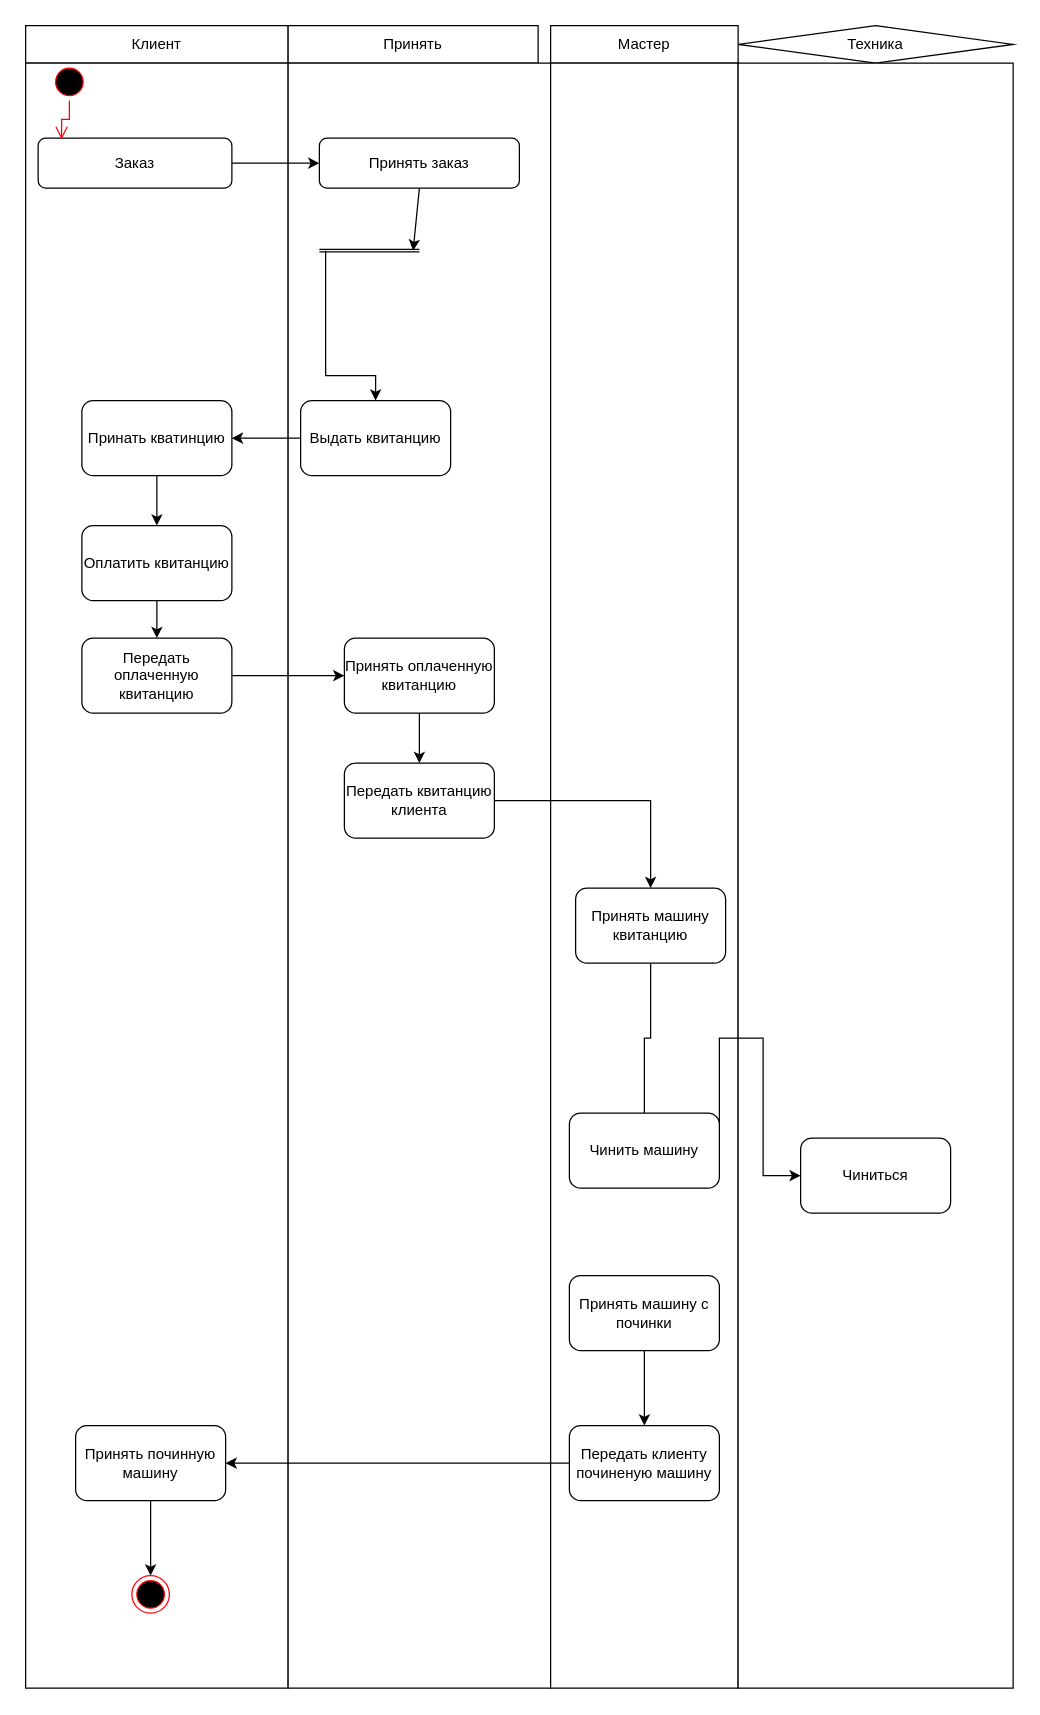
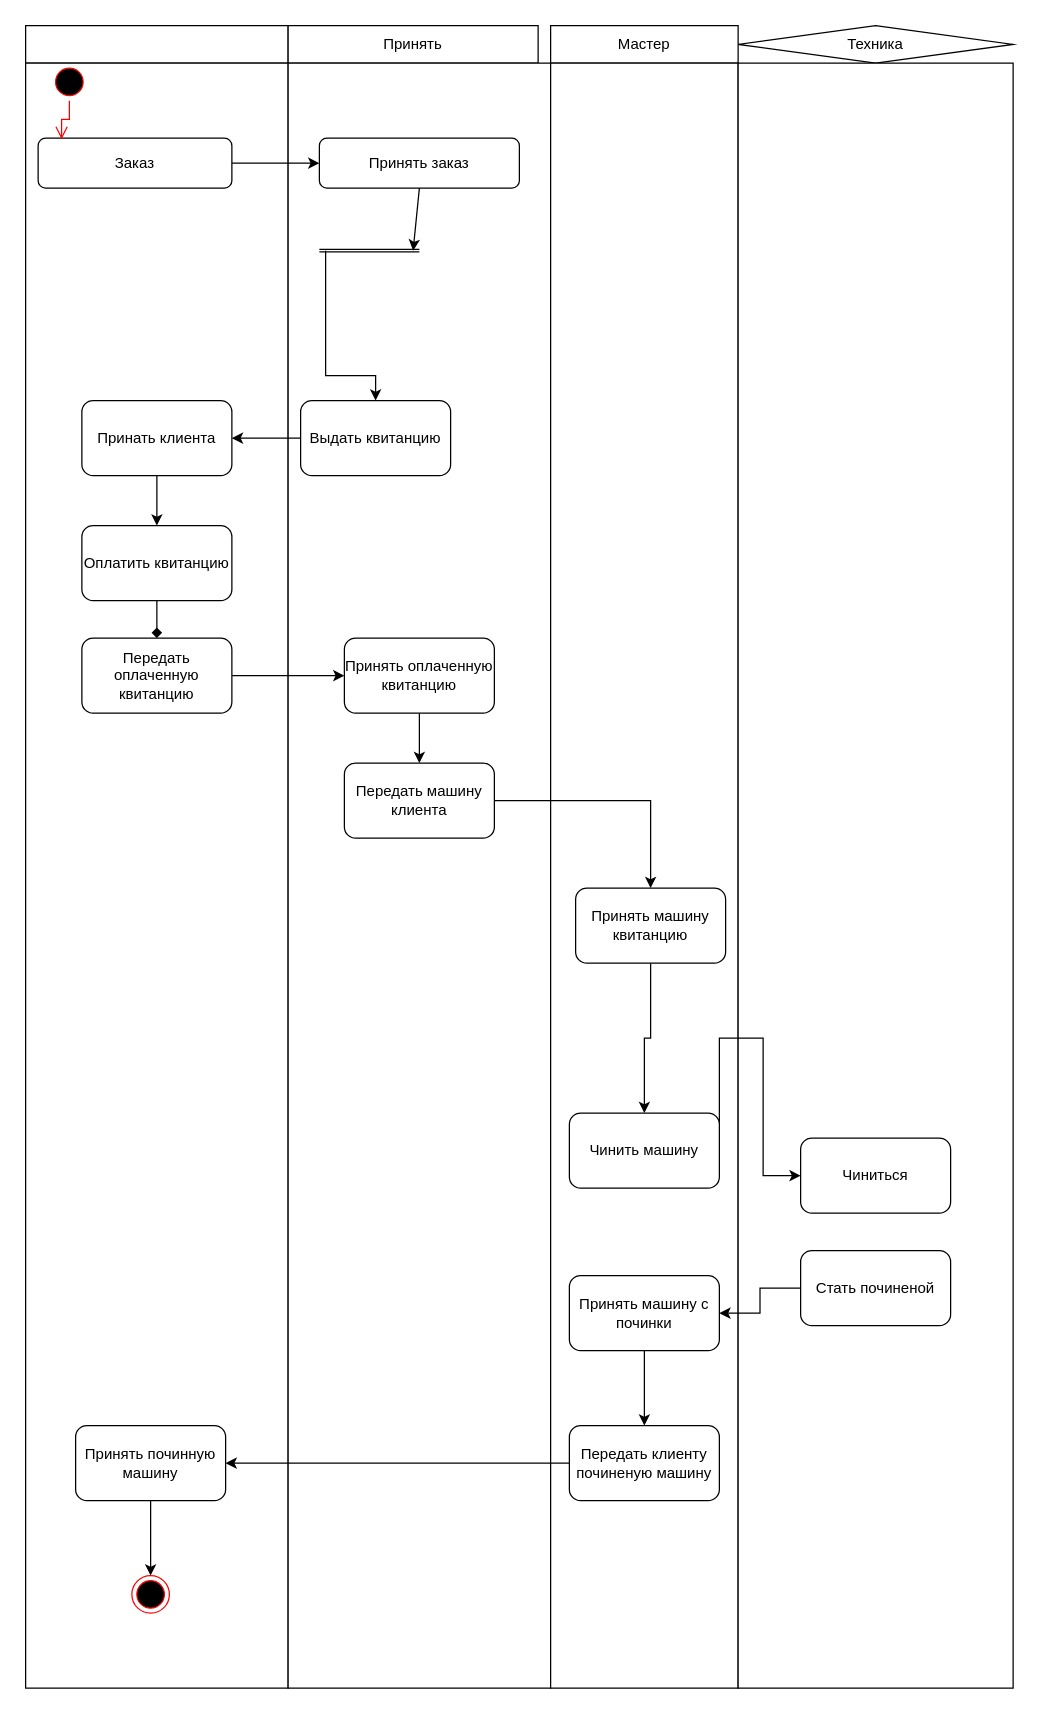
  <mxCell id="0" />
  <mxCell id="1" parent="0" />
  <mxCell id="2" value="" style="rounded=0;whiteSpace=wrap;html=1;sketch=0;glass=0;shadow=0;" vertex="1" parent="1"><mxGeometry x="20" y="20" width="210" height="30" as="geometry" /></mxCell>
  <mxCell id="3" value="Техника" style="rhombus;whiteSpace=wrap;html=1;" vertex="1" parent="1"><mxGeometry x="590" y="20" width="220" height="30" as="geometry" /></mxCell>
  <mxCell id="4" value="Мастер" style="rounded=0;whiteSpace=wrap;html=1;" vertex="1" parent="1"><mxGeometry x="440" y="20" width="150" height="30" as="geometry" /></mxCell>
  <mxCell id="5" value="Принять" style="rounded=0;whiteSpace=wrap;html=1;" vertex="1" parent="1"><mxGeometry x="230" y="20" width="200" height="30" as="geometry" /></mxCell>
  <mxCell id="6" value="" style="rounded=0;whiteSpace=wrap;html=1;" vertex="1" parent="1"><mxGeometry x="20" y="50" width="210" height="1300" as="geometry" /></mxCell>
  <mxCell id="7" value="" style="rounded=0;whiteSpace=wrap;html=1;" vertex="1" parent="1"><mxGeometry x="230" y="50" width="210" height="1300" as="geometry" /></mxCell>
  <mxCell id="8" value="" style="rounded=0;whiteSpace=wrap;html=1;" vertex="1" parent="1"><mxGeometry x="440" y="50" width="150" height="1300" as="geometry" /></mxCell>
  <mxCell id="9" value="" style="rounded=0;whiteSpace=wrap;html=1;" vertex="1" parent="1"><mxGeometry x="590" y="50" width="220" height="1300" as="geometry" /></mxCell>
- <mxCell id="10" value="Клиент" style="text;html=1;strokeColor=none;fillColor=none;align=center;verticalAlign=middle;whiteSpace=wrap;rounded=0;shadow=0;glass=0;sketch=0;" vertex="1" parent="1"><mxGeometry x="20" y="20" width="210" height="30" as="geometry" /></mxCell>
  <mxCell id="11" value="Заказ" style="rounded=1;whiteSpace=wrap;html=1;shadow=0;glass=0;sketch=0;" vertex="1" parent="1"><mxGeometry x="30" y="110" width="155" height="40" as="geometry" /></mxCell>
  <mxCell id="12" value="" style="ellipse;html=1;shape=startState;fillColor=#000000;strokeColor=#ff0000;rounded=0;shadow=0;glass=0;sketch=0;" vertex="1" parent="1"><mxGeometry x="40" y="50" width="30" height="30" as="geometry" /></mxCell>
  <mxCell id="13" value="" style="edgeStyle=orthogonalEdgeStyle;html=1;verticalAlign=bottom;endArrow=open;endSize=8;strokeColor=#ff0000;rounded=0;entryX=0.121;entryY=0.025;entryDx=0;entryDy=0;entryPerimeter=0;" edge="1" source="12" parent="1" target="11"><mxGeometry relative="1" as="geometry"><mxPoint x="60" y="110" as="targetPoint" /></mxGeometry></mxCell>
  <mxCell id="14" value="Принять заказ" style="rounded=1;whiteSpace=wrap;html=1;shadow=0;glass=0;sketch=0;" vertex="1" parent="1"><mxGeometry x="255" y="110" width="160" height="40" as="geometry" /></mxCell>
  <mxCell id="15" value="" style="endArrow=classic;html=1;rounded=0;exitX=1;exitY=0.5;exitDx=0;exitDy=0;entryX=0;entryY=0.5;entryDx=0;entryDy=0;" edge="1" parent="1" source="11" target="14"><mxGeometry width="50" height="50" relative="1" as="geometry"><mxPoint x="390" y="420" as="sourcePoint" /><mxPoint x="440" y="370" as="targetPoint" /></mxGeometry></mxCell>
- <mxCell id="16" style="edgeStyle=orthogonalEdgeStyle;rounded=0;orthogonalLoop=1;jettySize=auto;html=1;exitX=0.5;exitY=1;exitDx=0;exitDy=0;entryX=0.5;entryY=0;entryDx=0;entryDy=0;endArrow=none;" edge="1" parent="1" source="17" target="25"><mxGeometry relative="1" as="geometry" /></mxCell>
+ <mxCell id="16" style="edgeStyle=orthogonalEdgeStyle;rounded=0;orthogonalLoop=1;jettySize=auto;html=1;exitX=0.5;exitY=1;exitDx=0;exitDy=0;entryX=0.5;entryY=0;entryDx=0;entryDy=0;" edge="1" parent="1" source="17" target="25"><mxGeometry relative="1" as="geometry" /></mxCell>
  <mxCell id="17" value="Принять машину&lt;br&gt;квитанцию" style="whiteSpace=wrap;html=1;rounded=1;shadow=0;glass=0;sketch=0;" vertex="1" parent="1"><mxGeometry x="460" y="710" width="120" height="60" as="geometry" /></mxCell>
  <mxCell id="18" value="Чиниться" style="whiteSpace=wrap;html=1;rounded=1;shadow=0;glass=0;sketch=0;" vertex="1" parent="1"><mxGeometry x="640" y="910" width="120" height="60" as="geometry" /></mxCell>
  <mxCell id="19" value="" style="shape=link;html=1;rounded=0;width=2;" edge="1" parent="1"><mxGeometry width="100" relative="1" as="geometry"><mxPoint x="255" y="200" as="sourcePoint" /><mxPoint x="335" y="200" as="targetPoint" /></mxGeometry></mxCell>
  <mxCell id="20" value="" style="endArrow=classic;html=1;rounded=0;exitX=0.5;exitY=1;exitDx=0;exitDy=0;" edge="1" parent="1" source="14"><mxGeometry width="50" height="50" relative="1" as="geometry"><mxPoint x="390" y="420" as="sourcePoint" /><mxPoint x="330" y="200" as="targetPoint" /></mxGeometry></mxCell>
  <mxCell id="21" value="" style="edgeStyle=orthogonalEdgeStyle;rounded=0;orthogonalLoop=1;jettySize=auto;html=1;" edge="1" parent="1" source="22" target="28"><mxGeometry relative="1" as="geometry" /></mxCell>
  <mxCell id="22" value="Выдать квитанцию" style="rounded=1;whiteSpace=wrap;html=1;shadow=0;glass=0;sketch=0;" vertex="1" parent="1"><mxGeometry x="240" y="320" width="120" height="60" as="geometry" /></mxCell>
  <mxCell id="23" value="" style="endArrow=classic;html=1;rounded=0;entryX=0.5;entryY=0;entryDx=0;entryDy=0;" edge="1" parent="1" target="22"><mxGeometry width="50" height="50" relative="1" as="geometry"><mxPoint x="260" y="200" as="sourcePoint" /><mxPoint x="440" y="320" as="targetPoint" /><Array as="points"><mxPoint x="260" y="300" /><mxPoint x="300" y="300" /></Array></mxGeometry></mxCell>
  <mxCell id="24" style="edgeStyle=orthogonalEdgeStyle;rounded=0;orthogonalLoop=1;jettySize=auto;html=1;exitX=1;exitY=0.5;exitDx=0;exitDy=0;entryX=0;entryY=0.5;entryDx=0;entryDy=0;" edge="1" parent="1" source="25" target="18"><mxGeometry relative="1" as="geometry"><Array as="points"><mxPoint x="610" y="830" /><mxPoint x="610" y="940" /></Array></mxGeometry></mxCell>
  <mxCell id="25" value="Чинить машину" style="whiteSpace=wrap;html=1;rounded=1;shadow=0;glass=0;sketch=0;" vertex="1" parent="1"><mxGeometry x="455" y="890" width="120" height="60" as="geometry" /></mxCell>
  <mxCell id="26" style="edgeStyle=orthogonalEdgeStyle;rounded=0;orthogonalLoop=1;jettySize=auto;html=1;entryX=0.5;entryY=0;entryDx=0;entryDy=0;exitX=1;exitY=0.5;exitDx=0;exitDy=0;" edge="1" parent="1" source="35" target="17"><mxGeometry relative="1" as="geometry"><mxPoint x="410" y="650" as="sourcePoint" /><Array as="points"><mxPoint x="520" y="640" /></Array></mxGeometry></mxCell>
  <mxCell id="27" value="" style="edgeStyle=orthogonalEdgeStyle;rounded=0;orthogonalLoop=1;jettySize=auto;html=1;" edge="1" parent="1" source="28" target="30"><mxGeometry relative="1" as="geometry" /></mxCell>
- <mxCell id="28" value="Принать кватинцию" style="whiteSpace=wrap;html=1;rounded=1;shadow=0;glass=0;sketch=0;" vertex="1" parent="1"><mxGeometry x="65" y="320" width="120" height="60" as="geometry" /></mxCell>
- <mxCell id="29" value="" style="edgeStyle=orthogonalEdgeStyle;rounded=0;orthogonalLoop=1;jettySize=auto;html=1;" edge="1" parent="1" source="30" target="32"><mxGeometry relative="1" as="geometry" /></mxCell>
+ <mxCell id="28" value="Принать клиента" style="whiteSpace=wrap;html=1;rounded=1;shadow=0;glass=0;sketch=0;" vertex="1" parent="1"><mxGeometry x="65" y="320" width="120" height="60" as="geometry" /></mxCell>
+ <mxCell id="29" value="" style="edgeStyle=orthogonalEdgeStyle;rounded=0;orthogonalLoop=1;jettySize=auto;html=1;endArrow=diamond;" edge="1" parent="1" source="30" target="32"><mxGeometry relative="1" as="geometry" /></mxCell>
  <mxCell id="30" value="Оплатить квитанцию" style="whiteSpace=wrap;html=1;rounded=1;shadow=0;glass=0;sketch=0;" vertex="1" parent="1"><mxGeometry x="65" y="420" width="120" height="60" as="geometry" /></mxCell>
  <mxCell id="31" value="" style="edgeStyle=orthogonalEdgeStyle;rounded=0;orthogonalLoop=1;jettySize=auto;html=1;" edge="1" parent="1" source="32" target="34"><mxGeometry relative="1" as="geometry" /></mxCell>
  <mxCell id="32" value="Передать оплаченную квитанцию" style="whiteSpace=wrap;html=1;rounded=1;shadow=0;glass=0;sketch=0;" vertex="1" parent="1"><mxGeometry x="65" y="510" width="120" height="60" as="geometry" /></mxCell>
  <mxCell id="33" value="" style="edgeStyle=orthogonalEdgeStyle;rounded=0;orthogonalLoop=1;jettySize=auto;html=1;" edge="1" parent="1" source="34" target="35"><mxGeometry relative="1" as="geometry" /></mxCell>
  <mxCell id="34" value="Принять оплаченную квитанцию" style="whiteSpace=wrap;html=1;rounded=1;shadow=0;glass=0;sketch=0;" vertex="1" parent="1"><mxGeometry x="275" y="510" width="120" height="60" as="geometry" /></mxCell>
- <mxCell id="35" value="Передать квитанцию клиента" style="whiteSpace=wrap;html=1;rounded=1;shadow=0;glass=0;sketch=0;" vertex="1" parent="1"><mxGeometry x="275" y="610" width="120" height="60" as="geometry" /></mxCell>
+ <mxCell id="35" value="Передать машину клиента" style="whiteSpace=wrap;html=1;rounded=1;shadow=0;glass=0;sketch=0;" vertex="1" parent="1"><mxGeometry x="275" y="610" width="120" height="60" as="geometry" /></mxCell>
+ <mxCell id="36" value="" style="edgeStyle=orthogonalEdgeStyle;rounded=0;orthogonalLoop=1;jettySize=auto;html=1;" edge="1" parent="1" source="37" target="39"><mxGeometry relative="1" as="geometry" /></mxCell>
+ <mxCell id="37" value="Стать починеной" style="whiteSpace=wrap;html=1;rounded=1;shadow=0;glass=0;sketch=0;" vertex="1" parent="1"><mxGeometry x="640" y="1000" width="120" height="60" as="geometry" /></mxCell>
  <mxCell id="38" value="" style="edgeStyle=orthogonalEdgeStyle;rounded=0;orthogonalLoop=1;jettySize=auto;html=1;" edge="1" parent="1" source="39" target="41"><mxGeometry relative="1" as="geometry" /></mxCell>
  <mxCell id="39" value="Принять машину с починки" style="whiteSpace=wrap;html=1;rounded=1;shadow=0;glass=0;sketch=0;" vertex="1" parent="1"><mxGeometry x="455" y="1020" width="120" height="60" as="geometry" /></mxCell>
  <mxCell id="40" value="" style="edgeStyle=orthogonalEdgeStyle;rounded=0;orthogonalLoop=1;jettySize=auto;html=1;" edge="1" parent="1" source="41" target="43"><mxGeometry relative="1" as="geometry" /></mxCell>
  <mxCell id="41" value="Передать клиенту починеную машину" style="whiteSpace=wrap;html=1;rounded=1;shadow=0;glass=0;sketch=0;" vertex="1" parent="1"><mxGeometry x="455" y="1140" width="120" height="60" as="geometry" /></mxCell>
  <mxCell id="42" style="edgeStyle=orthogonalEdgeStyle;rounded=0;orthogonalLoop=1;jettySize=auto;html=1;exitX=0.5;exitY=1;exitDx=0;exitDy=0;entryX=0.5;entryY=0;entryDx=0;entryDy=0;" edge="1" parent="1" source="43" target="44"><mxGeometry relative="1" as="geometry" /></mxCell>
  <mxCell id="43" value="Принять починную машину" style="whiteSpace=wrap;html=1;rounded=1;shadow=0;glass=0;sketch=0;" vertex="1" parent="1"><mxGeometry x="60" y="1140" width="120" height="60" as="geometry" /></mxCell>
  <mxCell id="44" value="" style="ellipse;html=1;shape=endState;fillColor=#000000;strokeColor=#ff0000;rounded=0;shadow=0;glass=0;sketch=0;" vertex="1" parent="1"><mxGeometry x="105" y="1260" width="30" height="30" as="geometry" /></mxCell>
